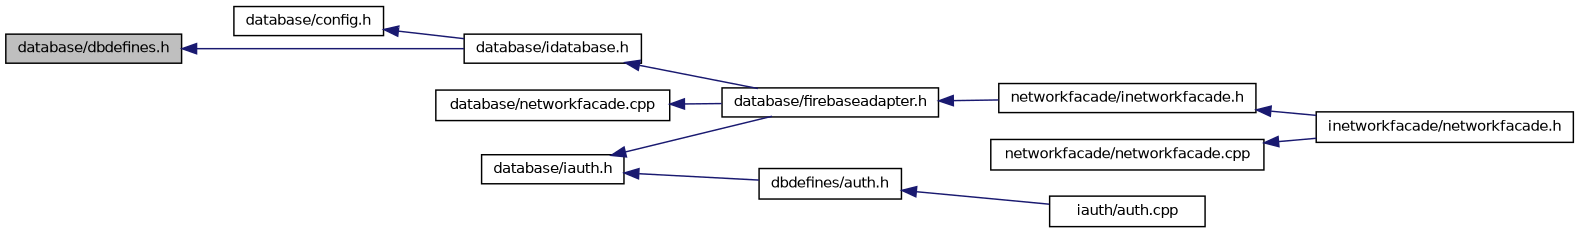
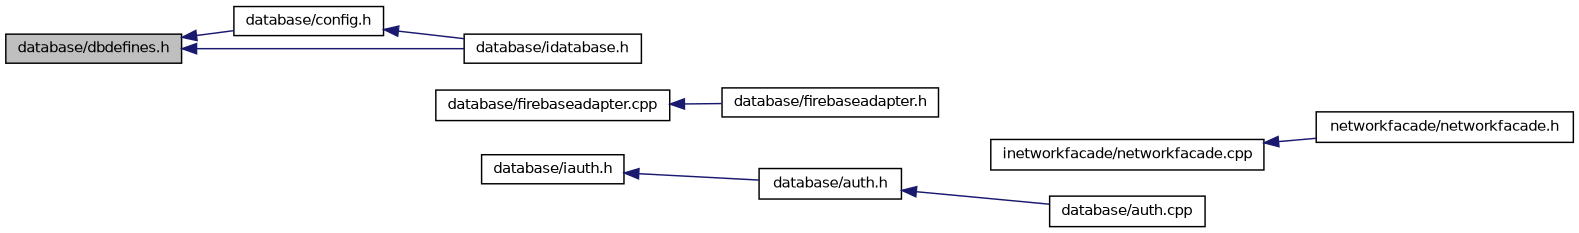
  digraph {
    rankdir=LR
    node [color=black fillcolor=white fontname=Helvetica fontsize=10 shape=record style=filled]
    edge [color=midnightblue dir=back fontname=Helvetica fontsize=10 labelfontname=Helvetica labelfontsize=10 style=solid]
    n1 [fillcolor=grey75 fontcolor=black height=0.2 label="database/dbdefines.h" width=0.4]
    n2 [height=0.2 label="database/config.h" width=0.4]
    n3 [height=0.2 label="database/idatabase.h" width=0.4]
    n4 [height=0.2 label="database/firebaseadapter.h" width=0.4]
    n5 [height=0.2 label="database/iauth.h" width=0.4]
-   n6 [height=0.2 label="dbdefines/auth.h" width=0.4]
-   n7 [height=0.2 label="iauth/auth.cpp" width=0.4]
-   n8 [height=0.2 label="networkfacade/inetworkfacade.h" width=0.4]
-   n9 [height=0.2 label="database/networkfacade.cpp" width=0.4]
-   n10 [height=0.2 label="inetworkfacade/networkfacade.h" width=0.4]
-   n11 [height=0.2 label="networkfacade/networkfacade.cpp" width=0.4]
+   n6 [height=0.2 label="database/auth.h" width=0.4]
+   n7 [height=0.2 label="database/auth.cpp" width=0.4]
+   n9 [height=0.2 label="database/firebaseadapter.cpp" width=0.4]
+   n10 [height=0.2 label="networkfacade/networkfacade.h" width=0.4]
+   n11 [height=0.2 label="inetworkfacade/networkfacade.cpp" width=0.4]
+   n1 -> n2
    n1 -> n3
    n2 -> n3
-   n3 -> n4
-   n4 -> n8
-   n5 -> n4
    n5 -> n6
    n6 -> n7
-   n8 -> n10
    n9 -> n4
    n11 -> n10
  }
